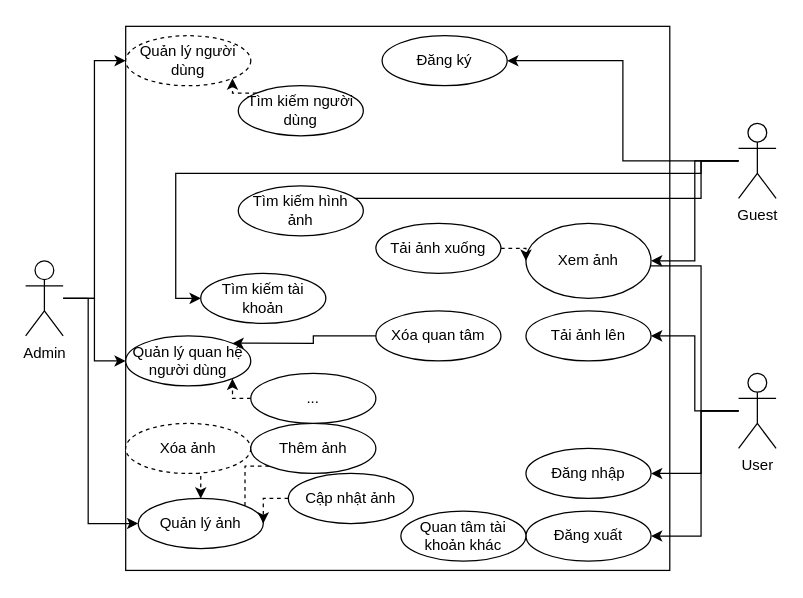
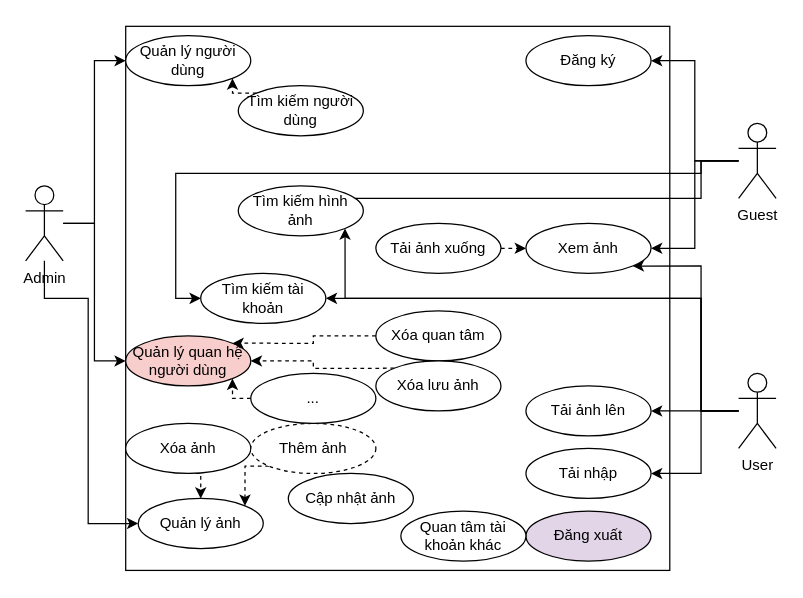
  <mxCell id="0" />
  <mxCell id="1" parent="0" />
  <mxCell id="2" value="" style="whiteSpace=wrap;html=1;aspect=fixed;" parent="1" vertex="1"><mxGeometry x="100" y="20.5" width="435" height="435" as="geometry" /></mxCell>
  <mxCell id="3" style="edgeStyle=orthogonalEdgeStyle;rounded=0;orthogonalLoop=1;jettySize=auto;html=1;entryX=0;entryY=0.5;entryDx=0;entryDy=0;" parent="1" source="6" target="20" edge="1"><mxGeometry relative="1" as="geometry"><Array as="points"><mxPoint x="70" y="238" /><mxPoint x="70" y="418" /></Array></mxGeometry></mxCell>
  <mxCell id="4" style="edgeStyle=orthogonalEdgeStyle;rounded=0;orthogonalLoop=1;jettySize=auto;html=1;entryX=0;entryY=0.5;entryDx=0;entryDy=0;" parent="1" source="6" target="19" edge="1"><mxGeometry relative="1" as="geometry" /></mxCell>
  <mxCell id="5" style="edgeStyle=orthogonalEdgeStyle;rounded=0;orthogonalLoop=1;jettySize=auto;html=1;entryX=0;entryY=0.5;entryDx=0;entryDy=0;" parent="1" source="6" target="39" edge="1"><mxGeometry relative="1" as="geometry" /></mxCell>
- <mxCell id="6" value="Admin" style="shape=umlActor;verticalLabelPosition=bottom;verticalAlign=top;html=1;outlineConnect=0;" parent="1" vertex="1"><mxGeometry x="20" y="208" width="30" height="60" as="geometry" /></mxCell>
+ <mxCell id="6" value="Admin" style="shape=umlActor;verticalLabelPosition=bottom;verticalAlign=top;html=1;outlineConnect=0;" parent="1" vertex="1"><mxGeometry x="20" y="148" width="30" height="60" as="geometry" /></mxCell>
  <mxCell id="7" style="edgeStyle=orthogonalEdgeStyle;rounded=0;orthogonalLoop=1;jettySize=auto;html=1;entryX=1;entryY=0.5;entryDx=0;entryDy=0;" parent="1" source="11" target="29" edge="1"><mxGeometry relative="1" as="geometry" /></mxCell>
  <mxCell id="8" style="edgeStyle=orthogonalEdgeStyle;rounded=0;orthogonalLoop=1;jettySize=auto;html=1;entryX=1;entryY=0.5;entryDx=0;entryDy=0;" parent="1" source="11" target="32" edge="1"><mxGeometry relative="1" as="geometry" /></mxCell>
  <mxCell id="9" style="edgeStyle=orthogonalEdgeStyle;rounded=0;orthogonalLoop=1;jettySize=auto;html=1;entryX=1;entryY=0;entryDx=0;entryDy=0;" parent="1" target="37" edge="1"><mxGeometry relative="1" as="geometry"><mxPoint x="590" y="128" as="sourcePoint" /><mxPoint x="275.355" y="163.858" as="targetPoint" /><Array as="points"><mxPoint x="560" y="128" /><mxPoint x="560" y="158" /><mxPoint x="275" y="158" /></Array></mxGeometry></mxCell>
  <mxCell id="10" style="edgeStyle=orthogonalEdgeStyle;rounded=0;orthogonalLoop=1;jettySize=auto;html=1;entryX=0;entryY=0.5;entryDx=0;entryDy=0;" parent="1" target="38" edge="1"><mxGeometry relative="1" as="geometry"><mxPoint x="590" y="128" as="sourcePoint" /><Array as="points"><mxPoint x="560" y="128" /><mxPoint x="560" y="138" /><mxPoint x="140" y="138" /><mxPoint x="140" y="238" /></Array></mxGeometry></mxCell>
  <mxCell id="11" value="Guest" style="shape=umlActor;verticalLabelPosition=bottom;verticalAlign=top;html=1;outlineConnect=0;" parent="1" vertex="1"><mxGeometry x="590" y="98" width="30" height="60" as="geometry" /></mxCell>
  <mxCell id="12" style="edgeStyle=orthogonalEdgeStyle;rounded=0;orthogonalLoop=1;jettySize=auto;html=1;entryX=1;entryY=1;entryDx=0;entryDy=0;" parent="1" source="18" target="29" edge="1"><mxGeometry relative="1" as="geometry"><Array as="points"><mxPoint x="560" y="328" /><mxPoint x="560" y="212" /></Array></mxGeometry></mxCell>
  <mxCell id="13" style="edgeStyle=orthogonalEdgeStyle;rounded=0;orthogonalLoop=1;jettySize=auto;html=1;entryX=1;entryY=0.5;entryDx=0;entryDy=0;" parent="1" source="18" target="33" edge="1"><mxGeometry relative="1" as="geometry"><Array as="points"><mxPoint x="560" y="328" /><mxPoint x="560" y="378" /></Array></mxGeometry></mxCell>
- <mxCell id="14" style="edgeStyle=orthogonalEdgeStyle;rounded=0;orthogonalLoop=1;jettySize=auto;html=1;entryX=1;entryY=0.5;entryDx=0;entryDy=0;" parent="1" source="18" target="34" edge="1"><mxGeometry relative="1" as="geometry"><Array as="points"><mxPoint x="560" y="328" /><mxPoint x="560" y="428" /></Array></mxGeometry></mxCell>
  <mxCell id="15" style="edgeStyle=orthogonalEdgeStyle;rounded=0;orthogonalLoop=1;jettySize=auto;html=1;entryX=1;entryY=0.5;entryDx=0;entryDy=0;" parent="1" source="18" target="35" edge="1"><mxGeometry relative="1" as="geometry" /></mxCell>
+ <mxCell id="16" style="edgeStyle=orthogonalEdgeStyle;rounded=0;orthogonalLoop=1;jettySize=auto;html=1;entryX=1;entryY=0.5;entryDx=0;entryDy=0;" parent="1" source="18" target="38" edge="1"><mxGeometry relative="1" as="geometry"><Array as="points"><mxPoint x="560" y="328" /><mxPoint x="560" y="238" /></Array></mxGeometry></mxCell>
+ <mxCell id="17" style="edgeStyle=orthogonalEdgeStyle;rounded=0;orthogonalLoop=1;jettySize=auto;html=1;entryX=1;entryY=1;entryDx=0;entryDy=0;" parent="1" source="18" target="37" edge="1"><mxGeometry relative="1" as="geometry"><Array as="points"><mxPoint x="560" y="328" /><mxPoint x="560" y="238" /><mxPoint x="275" y="238" /></Array></mxGeometry></mxCell>
  <mxCell id="18" value="User" style="shape=umlActor;verticalLabelPosition=bottom;verticalAlign=top;html=1;outlineConnect=0;" parent="1" vertex="1"><mxGeometry x="590" y="298" width="30" height="60" as="geometry" /></mxCell>
- <mxCell id="19" value="Quản lý người dùng" style="ellipse;whiteSpace=wrap;html=1;align=center;dashed=1;" parent="1" vertex="1"><mxGeometry x="100" y="28" width="100" height="40" as="geometry" /></mxCell>
+ <mxCell id="19" value="Quản lý người dùng" style="ellipse;whiteSpace=wrap;html=1;align=center;" parent="1" vertex="1"><mxGeometry x="100" y="28" width="100" height="40" as="geometry" /></mxCell>
  <mxCell id="20" value="Quản lý ảnh" style="ellipse;whiteSpace=wrap;html=1;align=center;" parent="1" vertex="1"><mxGeometry x="110" y="398" width="100" height="40" as="geometry" /></mxCell>
  <mxCell id="21" style="edgeStyle=orthogonalEdgeStyle;rounded=0;orthogonalLoop=1;jettySize=auto;html=1;exitX=0.5;exitY=1;exitDx=0;exitDy=0;entryX=0.5;entryY=0;entryDx=0;entryDy=0;dashed=1;" parent="1" source="22" target="20" edge="1"><mxGeometry relative="1" as="geometry" /></mxCell>
- <mxCell id="22" value="Xóa ảnh" style="ellipse;whiteSpace=wrap;html=1;align=center;dashed=1;" parent="1" vertex="1"><mxGeometry x="100" y="338" width="100" height="40" as="geometry" /></mxCell>
- <mxCell id="23" style="edgeStyle=orthogonalEdgeStyle;rounded=0;orthogonalLoop=1;jettySize=auto;html=1;exitX=0;exitY=1;exitDx=0;exitDy=0;entryX=1;entryY=0;entryDx=0;entryDy=0;dashed=1;endArrow=none;" parent="1" source="24" target="20" edge="1"><mxGeometry relative="1" as="geometry" /></mxCell>
- <mxCell id="24" value="Thêm ảnh" style="ellipse;whiteSpace=wrap;html=1;align=center;" parent="1" vertex="1"><mxGeometry x="200" y="338" width="100" height="40" as="geometry" /></mxCell>
- <mxCell id="25" style="edgeStyle=orthogonalEdgeStyle;rounded=0;orthogonalLoop=1;jettySize=auto;html=1;exitX=0;exitY=0.5;exitDx=0;exitDy=0;entryX=1;entryY=0.5;entryDx=0;entryDy=0;dashed=1;" parent="1" source="26" target="20" edge="1"><mxGeometry relative="1" as="geometry" /></mxCell>
+ <mxCell id="22" value="Xóa ảnh" style="ellipse;whiteSpace=wrap;html=1;align=center;" parent="1" vertex="1"><mxGeometry x="100" y="338" width="100" height="40" as="geometry" /></mxCell>
+ <mxCell id="23" style="edgeStyle=orthogonalEdgeStyle;rounded=0;orthogonalLoop=1;jettySize=auto;html=1;exitX=0;exitY=1;exitDx=0;exitDy=0;entryX=1;entryY=0;entryDx=0;entryDy=0;dashed=1;" parent="1" source="24" target="20" edge="1"><mxGeometry relative="1" as="geometry" /></mxCell>
+ <mxCell id="24" value="Thêm ảnh" style="ellipse;whiteSpace=wrap;html=1;align=center;dashed=1;" parent="1" vertex="1"><mxGeometry x="200" y="338" width="100" height="40" as="geometry" /></mxCell>
  <mxCell id="26" value="Cập nhật ảnh" style="ellipse;whiteSpace=wrap;html=1;align=center;" parent="1" vertex="1"><mxGeometry x="230" y="378" width="100" height="40" as="geometry" /></mxCell>
  <mxCell id="27" style="edgeStyle=orthogonalEdgeStyle;rounded=0;orthogonalLoop=1;jettySize=auto;html=1;entryX=1;entryY=1;entryDx=0;entryDy=0;exitX=0;exitY=0;exitDx=0;exitDy=0;dashed=1;" parent="1" source="28" target="19" edge="1"><mxGeometry relative="1" as="geometry" /></mxCell>
  <mxCell id="28" value="Tìm kiếm người dùng" style="ellipse;whiteSpace=wrap;html=1;align=center;" parent="1" vertex="1"><mxGeometry x="190" y="68" width="100" height="40" as="geometry" /></mxCell>
- <mxCell id="29" value="Xem ảnh" style="ellipse;whiteSpace=wrap;html=1;align=center;" parent="1" vertex="1"><mxGeometry x="420" y="178" width="100" height="60" as="geometry" /></mxCell>
+ <mxCell id="29" value="Xem ảnh" style="ellipse;whiteSpace=wrap;html=1;align=center;" parent="1" vertex="1"><mxGeometry x="420" y="178" width="100" height="40" as="geometry" /></mxCell>
  <mxCell id="30" style="edgeStyle=orthogonalEdgeStyle;rounded=0;orthogonalLoop=1;jettySize=auto;html=1;exitX=1;exitY=0.5;exitDx=0;exitDy=0;entryX=0;entryY=0.5;entryDx=0;entryDy=0;dashed=1;" parent="1" source="31" target="29" edge="1"><mxGeometry relative="1" as="geometry" /></mxCell>
  <mxCell id="31" value="Tải ảnh xuống" style="ellipse;whiteSpace=wrap;html=1;align=center;" parent="1" vertex="1"><mxGeometry x="300" y="178" width="100" height="40" as="geometry" /></mxCell>
- <mxCell id="32" value="Đăng ký" style="ellipse;whiteSpace=wrap;html=1;align=center;" parent="1" vertex="1"><mxGeometry x="305" y="28" width="100" height="40" as="geometry" /></mxCell>
- <mxCell id="33" value="Đăng nhập" style="ellipse;whiteSpace=wrap;html=1;align=center;" parent="1" vertex="1"><mxGeometry x="420" y="358" width="100" height="40" as="geometry" /></mxCell>
- <mxCell id="34" value="Đăng xuất" style="ellipse;whiteSpace=wrap;html=1;align=center;" parent="1" vertex="1"><mxGeometry x="420" y="408" width="100" height="40" as="geometry" /></mxCell>
- <mxCell id="35" value="Tải ảnh lên" style="ellipse;whiteSpace=wrap;html=1;align=center;" parent="1" vertex="1"><mxGeometry x="420" y="248" width="100" height="40" as="geometry" /></mxCell>
+ <mxCell id="32" value="Đăng ký" style="ellipse;whiteSpace=wrap;html=1;align=center;" parent="1" vertex="1"><mxGeometry x="420" y="28" width="100" height="40" as="geometry" /></mxCell>
+ <mxCell id="33" value="Tải nhập" style="ellipse;whiteSpace=wrap;html=1;align=center;" parent="1" vertex="1"><mxGeometry x="420" y="358" width="100" height="40" as="geometry" /></mxCell>
+ <mxCell id="34" value="Đăng xuất" style="ellipse;whiteSpace=wrap;html=1;align=center;fillColor=#e1d5e7;" parent="1" vertex="1"><mxGeometry x="420" y="408" width="100" height="40" as="geometry" /></mxCell>
+ <mxCell id="35" value="Tải ảnh lên" style="ellipse;whiteSpace=wrap;html=1;align=center;" parent="1" vertex="1"><mxGeometry x="420" y="308" width="100" height="40" as="geometry" /></mxCell>
  <mxCell id="36" value="Quan tâm tài khoản khác" style="ellipse;whiteSpace=wrap;html=1;align=center;" parent="1" vertex="1"><mxGeometry x="320" y="408" width="100" height="40" as="geometry" /></mxCell>
  <mxCell id="37" value="Tìm kiếm hình ảnh" style="ellipse;whiteSpace=wrap;html=1;align=center;" parent="1" vertex="1"><mxGeometry x="190" y="148" width="100" height="40" as="geometry" /></mxCell>
  <mxCell id="38" value="Tìm kiếm tài khoản" style="ellipse;whiteSpace=wrap;html=1;align=center;" parent="1" vertex="1"><mxGeometry x="160" y="218" width="100" height="40" as="geometry" /></mxCell>
- <mxCell id="39" value="Quản lý quan hệ người dùng" style="ellipse;whiteSpace=wrap;html=1;align=center;" parent="1" vertex="1"><mxGeometry x="100" y="268" width="100" height="40" as="geometry" /></mxCell>
- <mxCell id="40" style="edgeStyle=orthogonalEdgeStyle;rounded=0;orthogonalLoop=1;jettySize=auto;html=1;exitX=0;exitY=0.5;exitDx=0;exitDy=0;entryX=1;entryY=0;entryDx=0;entryDy=0;dashed=0;" parent="1" source="41" target="39" edge="1"><mxGeometry relative="1" as="geometry" /></mxCell>
+ <mxCell id="39" value="Quản lý quan hệ người dùng" style="ellipse;whiteSpace=wrap;html=1;align=center;fillColor=#f8cecc;" parent="1" vertex="1"><mxGeometry x="100" y="268" width="100" height="40" as="geometry" /></mxCell>
+ <mxCell id="40" style="edgeStyle=orthogonalEdgeStyle;rounded=0;orthogonalLoop=1;jettySize=auto;html=1;exitX=0;exitY=0.5;exitDx=0;exitDy=0;entryX=1;entryY=0;entryDx=0;entryDy=0;dashed=1;" parent="1" source="41" target="39" edge="1"><mxGeometry relative="1" as="geometry" /></mxCell>
  <mxCell id="41" value="Xóa quan tâm" style="ellipse;whiteSpace=wrap;html=1;align=center;" parent="1" vertex="1"><mxGeometry x="300" y="248" width="100" height="40" as="geometry" /></mxCell>
+ <mxCell id="42" style="edgeStyle=orthogonalEdgeStyle;rounded=0;orthogonalLoop=1;jettySize=auto;html=1;exitX=0;exitY=0;exitDx=0;exitDy=0;entryX=1;entryY=0.5;entryDx=0;entryDy=0;dashed=1;" parent="1" source="43" target="39" edge="1"><mxGeometry relative="1" as="geometry" /></mxCell>
+ <mxCell id="43" value="Xóa lưu ảnh" style="ellipse;whiteSpace=wrap;html=1;align=center;" parent="1" vertex="1"><mxGeometry x="300" y="288" width="100" height="40" as="geometry" /></mxCell>
  <mxCell id="44" style="edgeStyle=orthogonalEdgeStyle;rounded=0;orthogonalLoop=1;jettySize=auto;html=1;exitX=0;exitY=0.5;exitDx=0;exitDy=0;entryX=1;entryY=1;entryDx=0;entryDy=0;dashed=1;" parent="1" source="45" target="39" edge="1"><mxGeometry relative="1" as="geometry" /></mxCell>
  <mxCell id="45" value="..." style="ellipse;whiteSpace=wrap;html=1;align=center;" parent="1" vertex="1"><mxGeometry x="200" y="298" width="100" height="40" as="geometry" /></mxCell>
